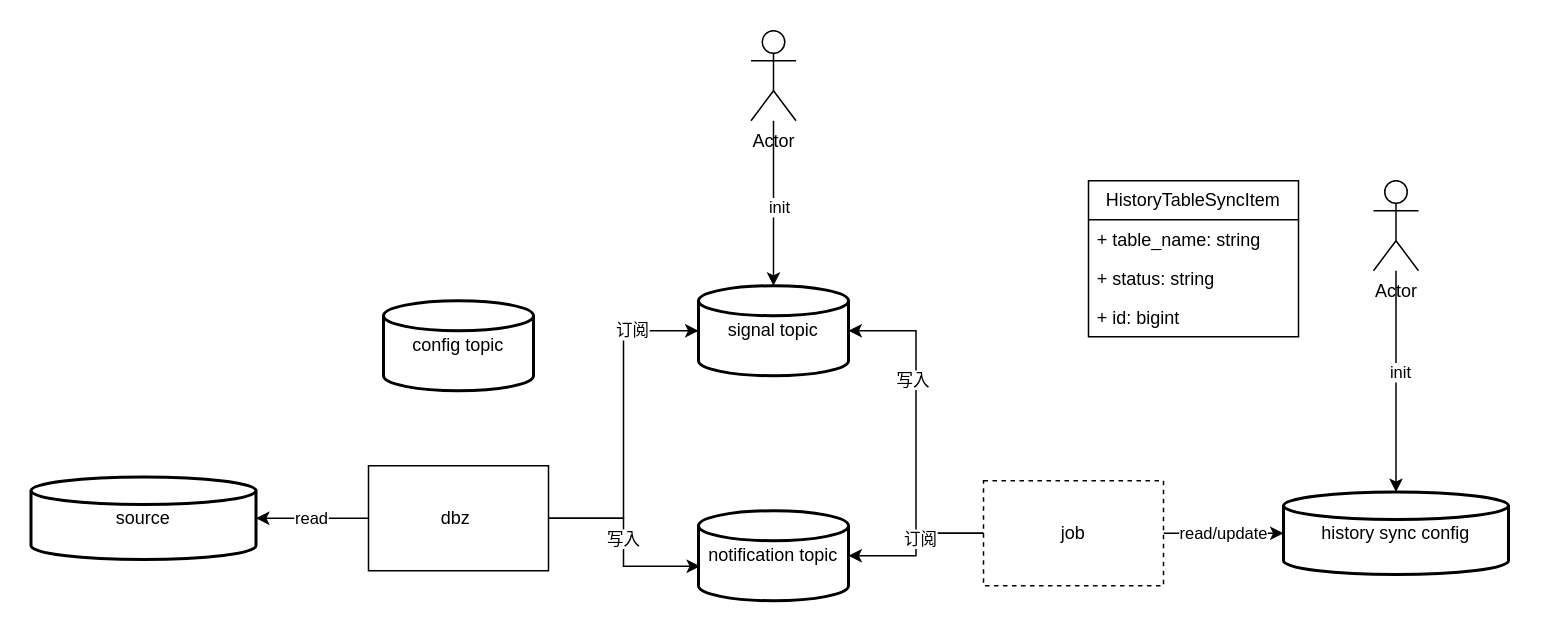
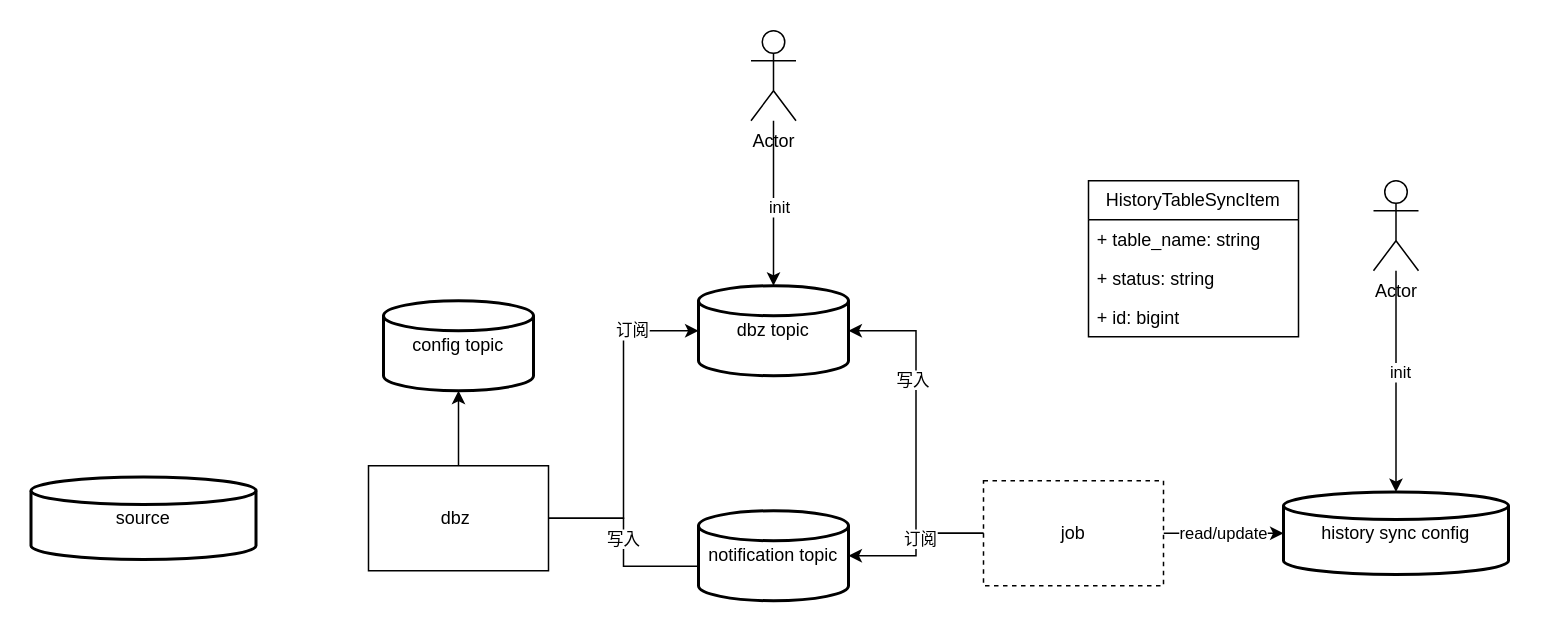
  <mxCell id="0" />
  <mxCell id="1" parent="0" />
  <mxCell id="2" value="HistoryTableSyncItem" style="swimlane;fontStyle=0;childLayout=stackLayout;horizontal=1;startSize=26;fillColor=none;horizontalStack=0;resizeParent=1;resizeParentMax=0;resizeLast=0;collapsible=1;marginBottom=0;whiteSpace=wrap;html=1;" vertex="1" parent="1"><mxGeometry x="725" y="120" width="140" height="104" as="geometry" /></mxCell>
  <mxCell id="3" value="+ table_name: string" style="text;strokeColor=none;fillColor=none;align=left;verticalAlign=top;spacingLeft=4;spacingRight=4;overflow=hidden;rotatable=0;points=[[0,0.5],[1,0.5]];portConstraint=eastwest;whiteSpace=wrap;html=1;" vertex="1" parent="2"><mxGeometry y="26" width="140" height="26" as="geometry" /></mxCell>
  <mxCell id="4" value="+ status: string" style="text;strokeColor=none;fillColor=none;align=left;verticalAlign=top;spacingLeft=4;spacingRight=4;overflow=hidden;rotatable=0;points=[[0,0.5],[1,0.5]];portConstraint=eastwest;whiteSpace=wrap;html=1;" vertex="1" parent="2"><mxGeometry y="52" width="140" height="26" as="geometry" /></mxCell>
  <mxCell id="5" value="+ id: bigint" style="text;strokeColor=none;fillColor=none;align=left;verticalAlign=top;spacingLeft=4;spacingRight=4;overflow=hidden;rotatable=0;points=[[0,0.5],[1,0.5]];portConstraint=eastwest;whiteSpace=wrap;html=1;" vertex="1" parent="2"><mxGeometry y="78" width="140" height="26" as="geometry" /></mxCell>
- <mxCell id="6" value="read" style="edgeStyle=orthogonalEdgeStyle;rounded=0;orthogonalLoop=1;jettySize=auto;html=1;" edge="1" parent="1" source="7" target="21"><mxGeometry relative="1" as="geometry" /></mxCell>
  <mxCell id="7" value="dbz&amp;nbsp;" style="rounded=0;whiteSpace=wrap;html=1;" vertex="1" parent="1"><mxGeometry x="245" y="310" width="120" height="70" as="geometry" /></mxCell>
  <mxCell id="8" value="read/update" style="edgeStyle=orthogonalEdgeStyle;rounded=0;orthogonalLoop=1;jettySize=auto;html=1;exitX=1;exitY=0.5;exitDx=0;exitDy=0;" edge="1" parent="1" source="9" target="20"><mxGeometry relative="1" as="geometry" /></mxCell>
  <mxCell id="9" value="job" style="rounded=0;whiteSpace=wrap;html=1;dashed=1;" vertex="1" parent="1"><mxGeometry x="655" y="320" width="120" height="70" as="geometry" /></mxCell>
- <mxCell id="10" value="signal topic" style="strokeWidth=2;html=1;shape=mxgraph.flowchart.database;whiteSpace=wrap;" vertex="1" parent="1"><mxGeometry x="465" y="190" width="100" height="60" as="geometry" /></mxCell>
+ <mxCell id="10" value="dbz topic" style="strokeWidth=2;html=1;shape=mxgraph.flowchart.database;whiteSpace=wrap;" vertex="1" parent="1"><mxGeometry x="465" y="190" width="100" height="60" as="geometry" /></mxCell>
  <mxCell id="11" value="notification topic" style="strokeWidth=2;html=1;shape=mxgraph.flowchart.database;whiteSpace=wrap;" vertex="1" parent="1"><mxGeometry x="465" y="340" width="100" height="60" as="geometry" /></mxCell>
- <mxCell id="12" style="edgeStyle=orthogonalEdgeStyle;rounded=0;orthogonalLoop=1;jettySize=auto;html=1;entryX=0.01;entryY=0.617;entryDx=0;entryDy=0;entryPerimeter=0;" edge="1" parent="1" source="7" target="11"><mxGeometry relative="1" as="geometry" /></mxCell>
+ <mxCell id="12" style="edgeStyle=orthogonalEdgeStyle;rounded=0;orthogonalLoop=1;jettySize=auto;html=1;entryX=0.01;entryY=0.617;entryDx=0;entryDy=0;entryPerimeter=0;endArrow=none;" edge="1" parent="1" source="7" target="11"><mxGeometry relative="1" as="geometry" /></mxCell>
  <mxCell id="13" value="写入" style="edgeLabel;html=1;align=center;verticalAlign=middle;resizable=0;points=[];" vertex="1" connectable="0" parent="12"><mxGeometry x="-0.053" y="-1" relative="1" as="geometry"><mxPoint as="offset" /></mxGeometry></mxCell>
  <mxCell id="14" style="edgeStyle=orthogonalEdgeStyle;rounded=0;orthogonalLoop=1;jettySize=auto;html=1;entryX=0;entryY=0.5;entryDx=0;entryDy=0;entryPerimeter=0;" edge="1" parent="1" source="7" target="10"><mxGeometry relative="1" as="geometry" /></mxCell>
  <mxCell id="15" value="订阅" style="edgeLabel;html=1;align=center;verticalAlign=middle;resizable=0;points=[];" vertex="1" connectable="0" parent="14"><mxGeometry x="0.6" y="1" relative="1" as="geometry"><mxPoint as="offset" /></mxGeometry></mxCell>
  <mxCell id="16" style="edgeStyle=orthogonalEdgeStyle;rounded=0;orthogonalLoop=1;jettySize=auto;html=1;entryX=1;entryY=0.5;entryDx=0;entryDy=0;entryPerimeter=0;" edge="1" parent="1" source="9" target="10"><mxGeometry relative="1" as="geometry" /></mxCell>
  <mxCell id="17" value="写入" style="edgeLabel;html=1;align=center;verticalAlign=middle;resizable=0;points=[];" vertex="1" connectable="0" parent="16"><mxGeometry x="0.316" y="3" relative="1" as="geometry"><mxPoint as="offset" /></mxGeometry></mxCell>
  <mxCell id="18" style="edgeStyle=orthogonalEdgeStyle;rounded=0;orthogonalLoop=1;jettySize=auto;html=1;entryX=1;entryY=0.5;entryDx=0;entryDy=0;entryPerimeter=0;" edge="1" parent="1" source="9" target="11"><mxGeometry relative="1" as="geometry" /></mxCell>
  <mxCell id="19" value="订阅" style="edgeLabel;html=1;align=center;verticalAlign=middle;resizable=0;points=[];" vertex="1" connectable="0" parent="18"><mxGeometry x="-0.092" y="2" relative="1" as="geometry"><mxPoint as="offset" /></mxGeometry></mxCell>
  <mxCell id="20" value="history sync config" style="strokeWidth=2;html=1;shape=mxgraph.flowchart.database;whiteSpace=wrap;" vertex="1" parent="1"><mxGeometry x="855" y="327.5" width="150" height="55" as="geometry" /></mxCell>
  <mxCell id="21" value="source" style="strokeWidth=2;html=1;shape=mxgraph.flowchart.database;whiteSpace=wrap;" vertex="1" parent="1"><mxGeometry x="20" y="317.5" width="150" height="55" as="geometry" /></mxCell>
  <mxCell id="22" value="config topic" style="strokeWidth=2;html=1;shape=mxgraph.flowchart.database;whiteSpace=wrap;" vertex="1" parent="1"><mxGeometry x="255" y="200" width="100" height="60" as="geometry" /></mxCell>
+ <mxCell id="23" style="edgeStyle=orthogonalEdgeStyle;rounded=0;orthogonalLoop=1;jettySize=auto;html=1;entryX=0.5;entryY=1;entryDx=0;entryDy=0;entryPerimeter=0;" edge="1" parent="1" source="7" target="22"><mxGeometry relative="1" as="geometry" /></mxCell>
  <mxCell id="24" style="edgeStyle=orthogonalEdgeStyle;rounded=0;orthogonalLoop=1;jettySize=auto;html=1;" edge="1" parent="1" source="26" target="20"><mxGeometry relative="1" as="geometry" /></mxCell>
  <mxCell id="25" value="init" style="edgeLabel;html=1;align=center;verticalAlign=middle;resizable=0;points=[];" vertex="1" connectable="0" parent="24"><mxGeometry x="-0.096" y="2" relative="1" as="geometry"><mxPoint as="offset" /></mxGeometry></mxCell>
  <mxCell id="26" value="Actor" style="shape=umlActor;verticalLabelPosition=bottom;verticalAlign=top;html=1;" vertex="1" parent="1"><mxGeometry x="915" y="120" width="30" height="60" as="geometry" /></mxCell>
  <mxCell id="27" value="Actor" style="shape=umlActor;verticalLabelPosition=bottom;verticalAlign=top;html=1;" vertex="1" parent="1"><mxGeometry x="500" y="20" width="30" height="60" as="geometry" /></mxCell>
  <mxCell id="28" style="edgeStyle=orthogonalEdgeStyle;rounded=0;orthogonalLoop=1;jettySize=auto;html=1;entryX=0.5;entryY=0;entryDx=0;entryDy=0;entryPerimeter=0;" edge="1" parent="1" source="27" target="10"><mxGeometry relative="1" as="geometry" /></mxCell>
  <mxCell id="29" value="init" style="edgeLabel;html=1;align=center;verticalAlign=middle;resizable=0;points=[];" vertex="1" connectable="0" parent="28"><mxGeometry x="0.036" y="3" relative="1" as="geometry"><mxPoint as="offset" /></mxGeometry></mxCell>
